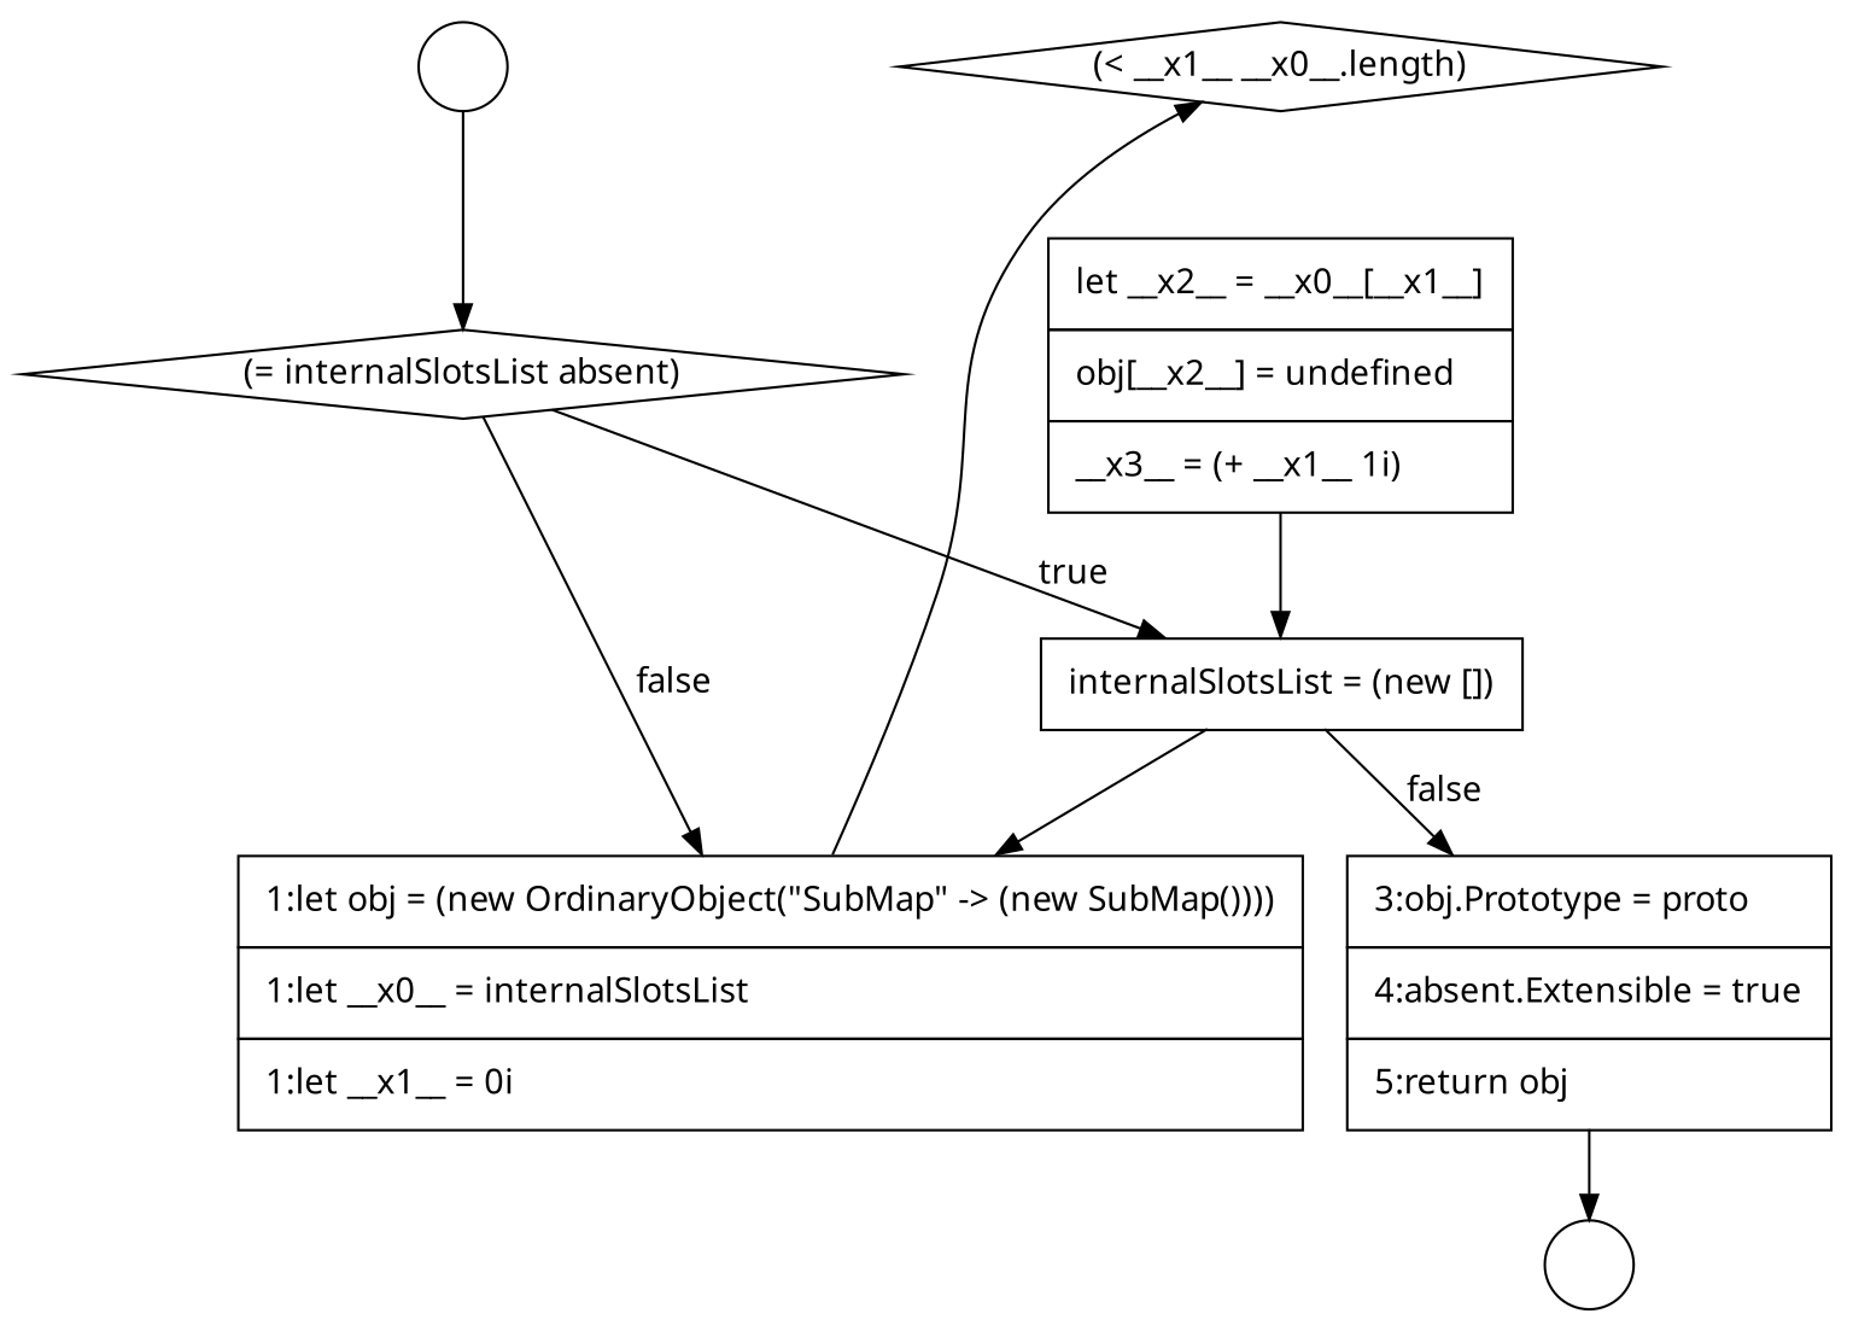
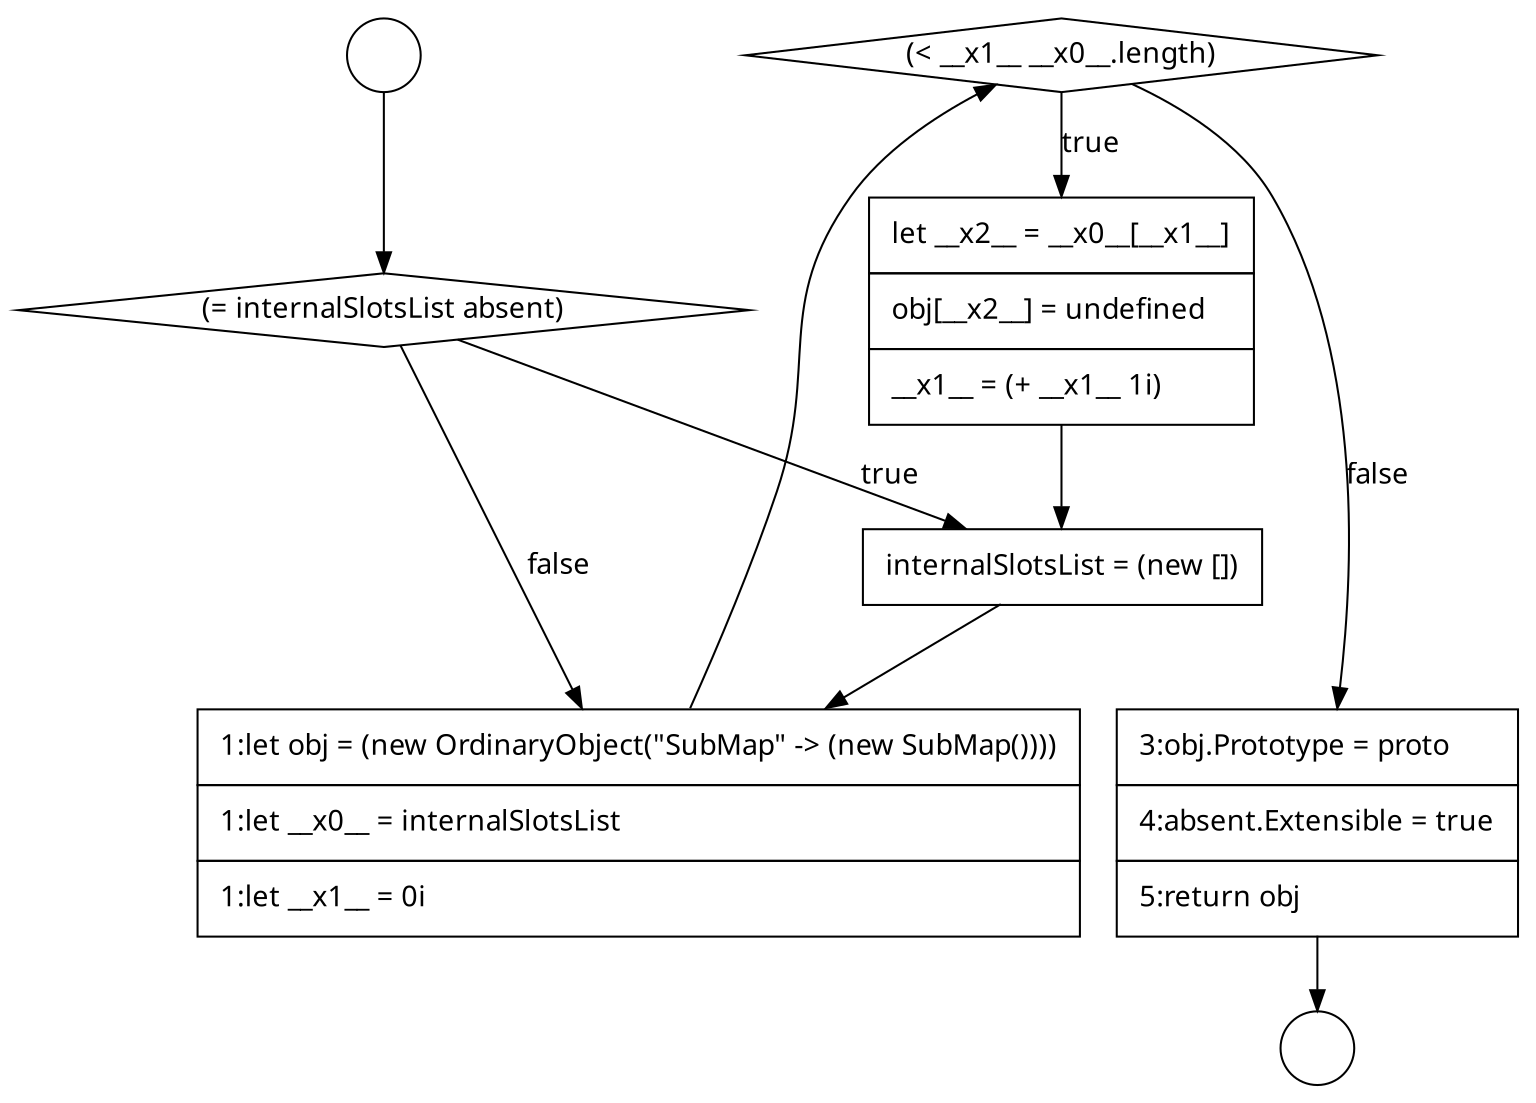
  digraph {
    fontname="Noto Sans"
    node [color=black fillcolor=white fontname="Noto Sans" shape=none style=filled]
    edge [color=black fontname="Noto Sans"]
    n1 [label=<<font color="black">(&lt; __x1__ __x0__.length)</font>> shape=diamond]
-   n2 [label=<<font color="black">     <table border="0" cellborder="1" cellspacing="0" cellpadding="10">       <tr><td align="left">let __x2__ = __x0__[__x1__]</td></tr>       <tr><td align="left">obj[__x2__] = undefined</td></tr>       <tr><td align="left">__x3__ = (+ __x1__ 1i)</td></tr>     </table>   </font>> margin=0]
+   n2 [label=<<font color="black">     <table border="0" cellborder="1" cellspacing="0" cellpadding="10">       <tr><td align="left">let __x2__ = __x0__[__x1__]</td></tr>       <tr><td align="left">obj[__x2__] = undefined</td></tr>       <tr><td align="left">__x1__ = (+ __x1__ 1i)</td></tr>     </table>   </font>> margin=0]
    n3 [label=<<font color="black">     <table border="0" cellborder="1" cellspacing="0" cellpadding="10">       <tr><td align="left">3:obj.Prototype = proto</td></tr>       <tr><td align="left">4:absent.Extensible = true</td></tr>       <tr><td align="left">5:return obj</td></tr>     </table>   </font>> margin=0]
    n4 [label=<<font color="black">     <table border="0" cellborder="1" cellspacing="0" cellpadding="10">       <tr><td align="left">internalSlotsList = (new [])</td></tr>     </table>   </font>> margin=0]
    n5 [label=" " shape=circle]
    n6 [label=<<font color="black">     <table border="0" cellborder="1" cellspacing="0" cellpadding="10">       <tr><td align="left">1:let obj = (new OrdinaryObject(&quot;SubMap&quot; -&gt; (new SubMap())))</td></tr>       <tr><td align="left">1:let __x0__ = internalSlotsList</td></tr>       <tr><td align="left">1:let __x1__ = 0i</td></tr>     </table>   </font>> margin=0]
    n7 [label=<<font color="black">(= internalSlotsList absent)</font>> shape=diamond]
    n8 [label=" " shape=circle]
-   n4 -> n3 [label=<<font color="black">false</font>>]
+   n1 -> n2 [label=<<font color="black">true</font>>]
+   n1 -> n3 [label=<<font color="black">false</font>>]
    n2 -> n4
    n3 -> n5
    n4 -> n6
    n6 -> n1
    n7 -> n4 [label=<<font color="black">true</font>>]
    n7 -> n6 [label=<<font color="black">false</font>>]
    n8 -> n7
  }
